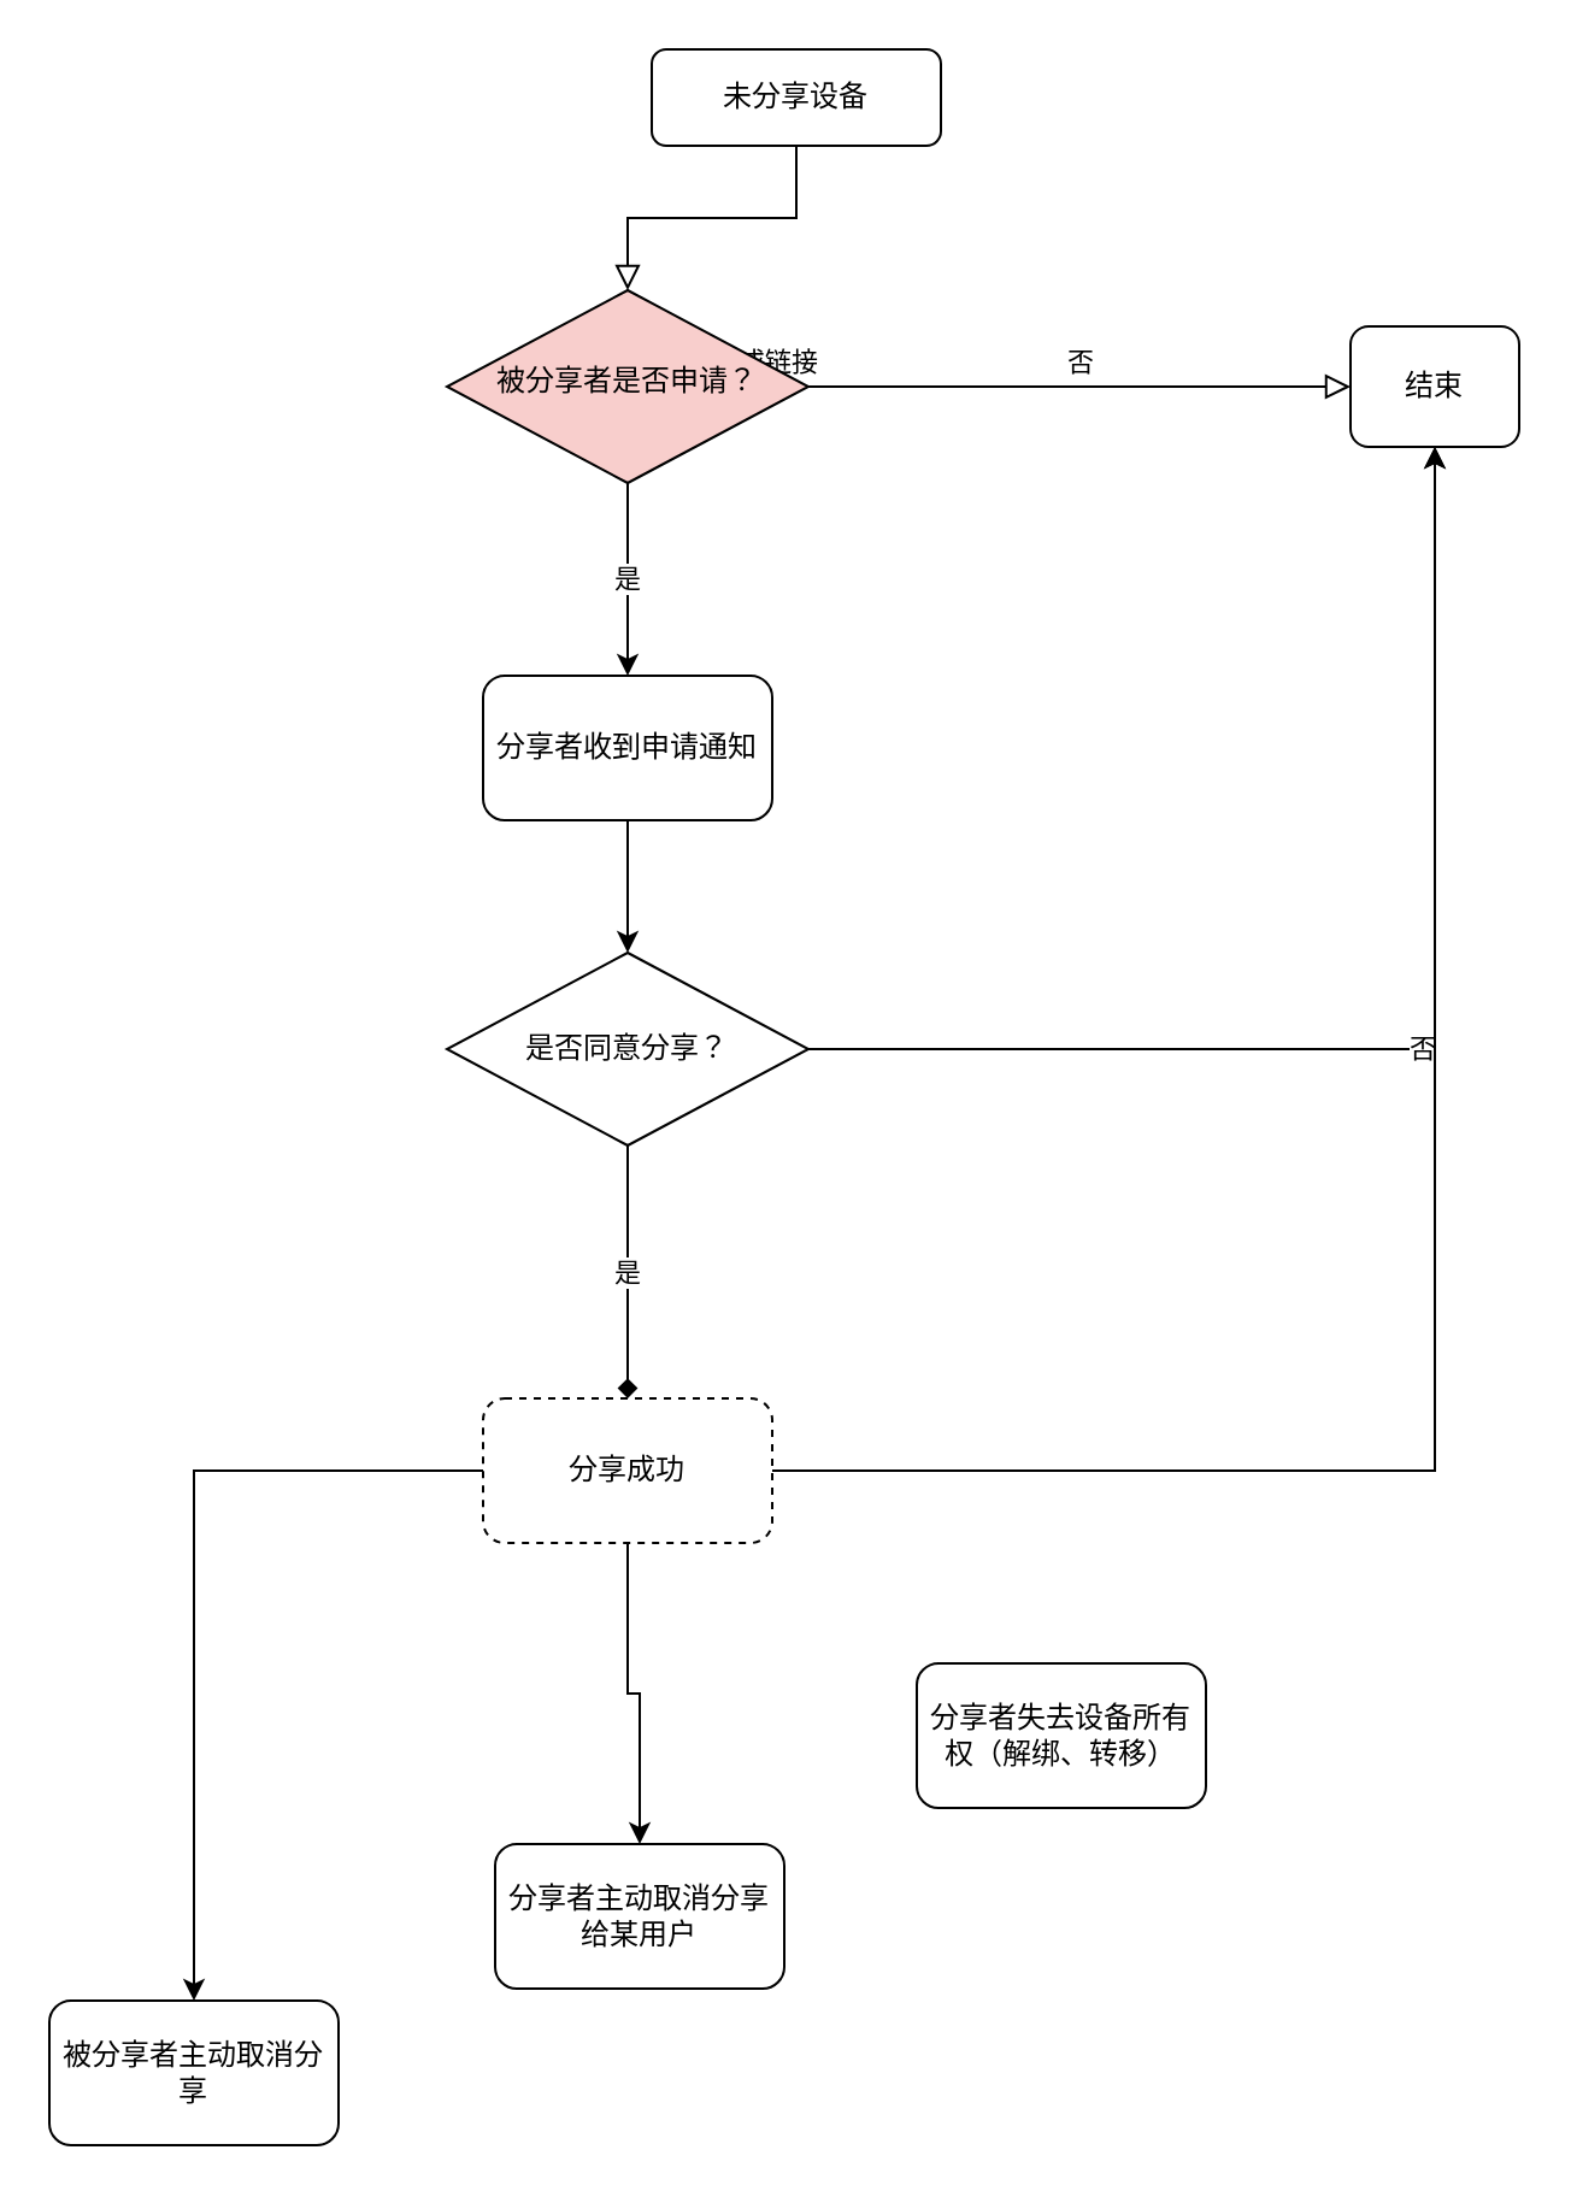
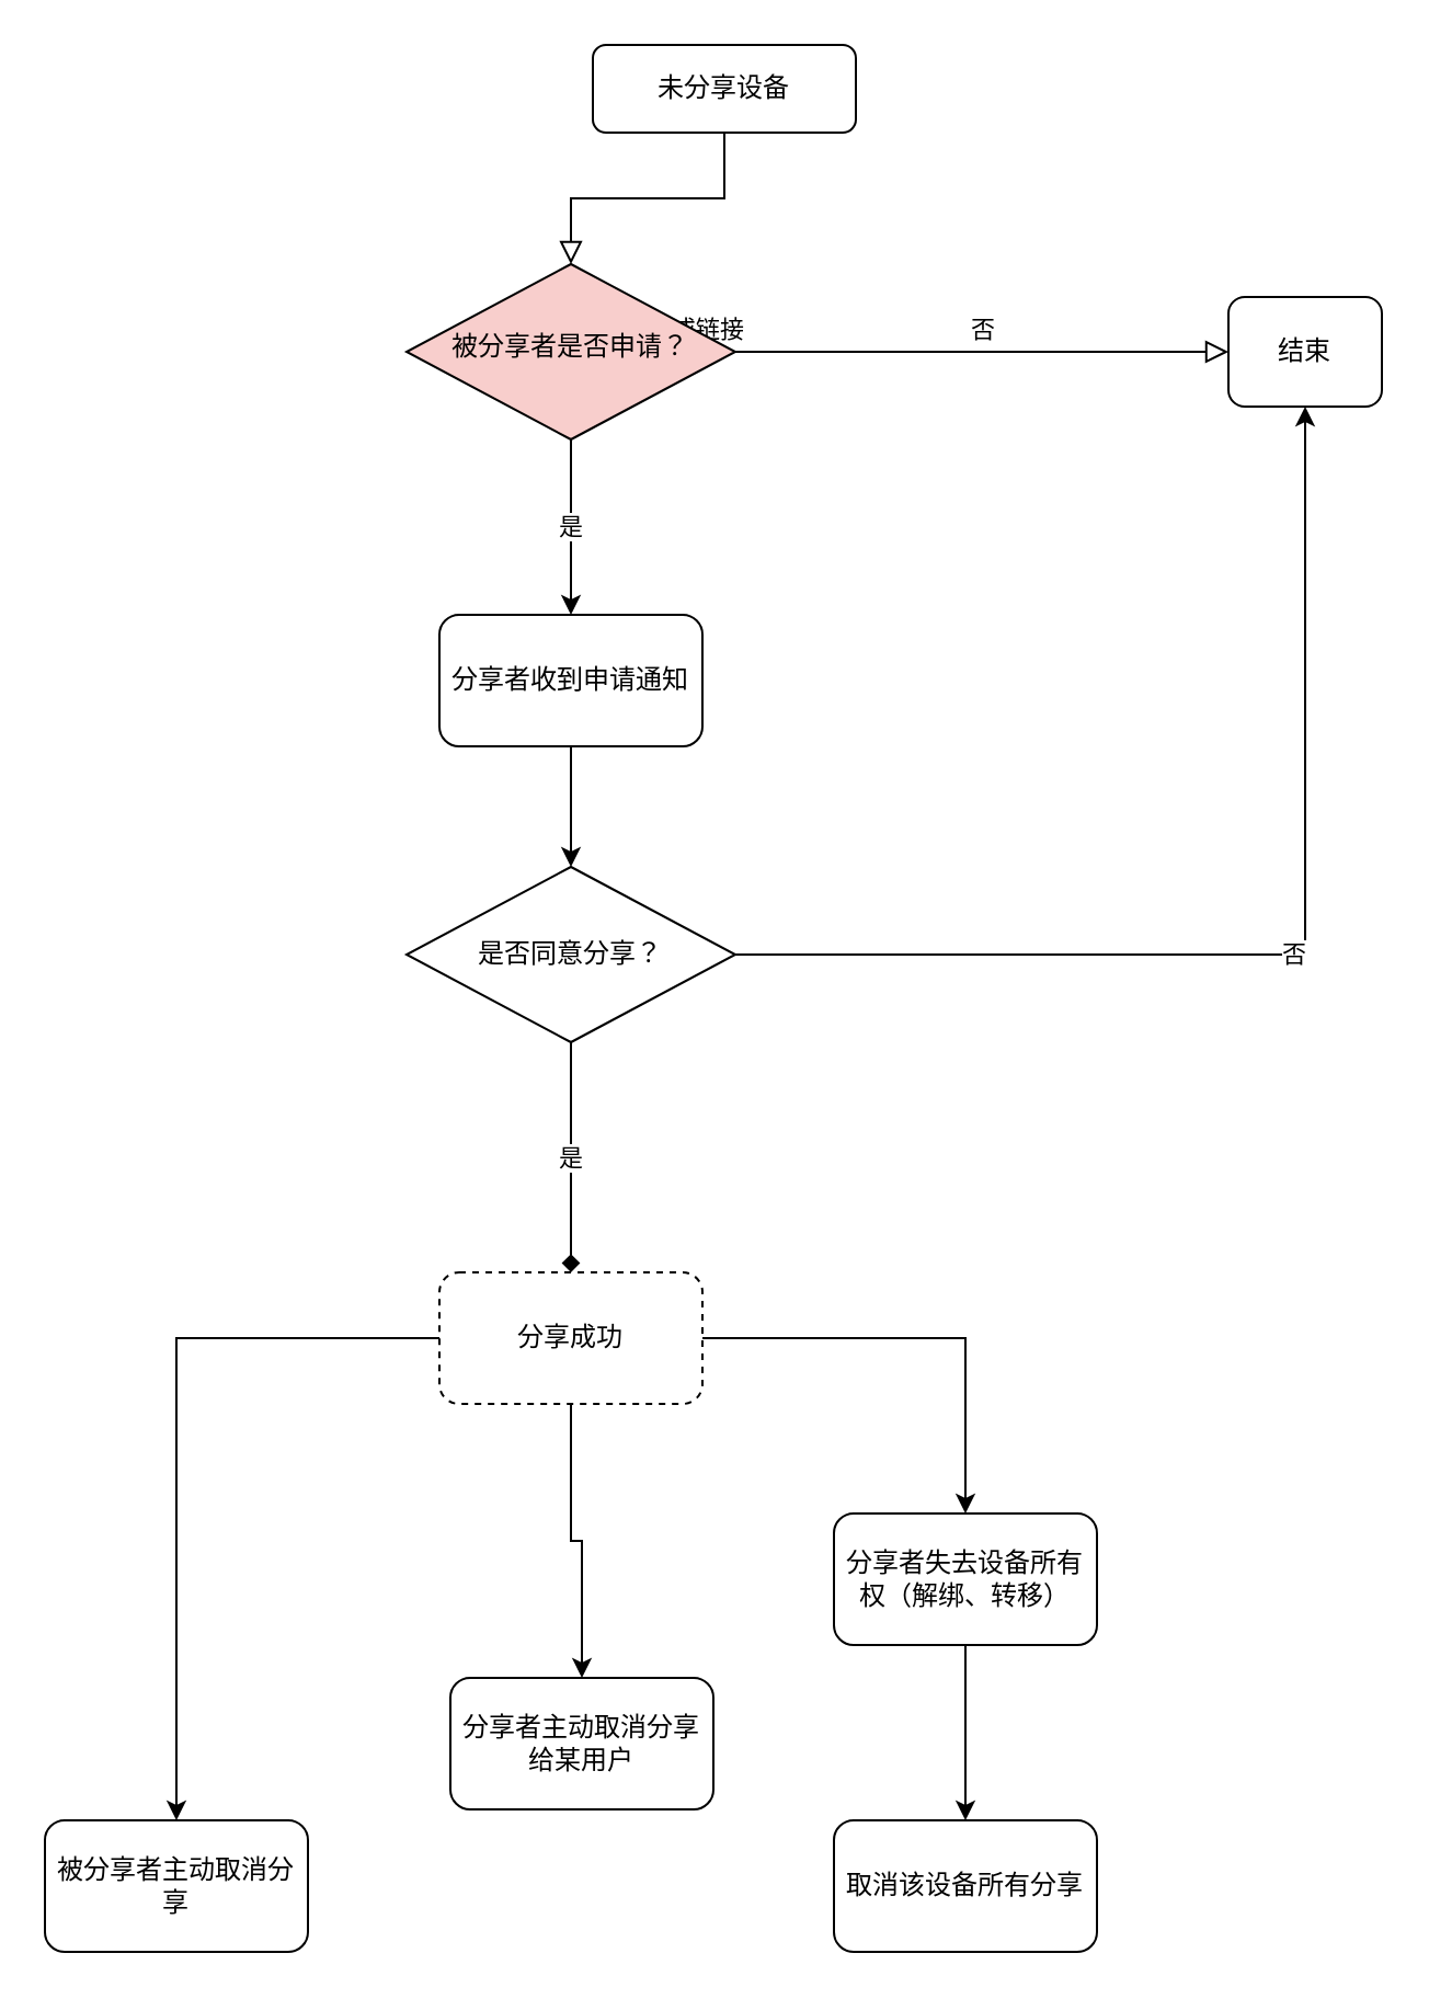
  <mxCell id="0" />
  <mxCell id="1" parent="0" />
  <mxCell id="2" value="生成二维码或链接" style="rounded=0;html=1;jettySize=auto;orthogonalLoop=1;fontSize=11;endArrow=block;endFill=0;endSize=8;strokeWidth=1;shadow=0;labelBackgroundColor=none;edgeStyle=orthogonalEdgeStyle;" parent="1" source="3" target="6" edge="1"><mxGeometry y="60" relative="1" as="geometry"><mxPoint as="offset" /></mxGeometry></mxCell>
  <mxCell id="3" value="未分享设备" style="rounded=1;whiteSpace=wrap;html=1;fontSize=12;glass=0;strokeWidth=1;shadow=0;" parent="1" vertex="1"><mxGeometry x="270" y="20" width="120" height="40" as="geometry" /></mxCell>
  <mxCell id="4" value="否" style="edgeStyle=orthogonalEdgeStyle;rounded=0;html=1;jettySize=auto;orthogonalLoop=1;fontSize=11;endArrow=block;endFill=0;endSize=8;strokeWidth=1;shadow=0;labelBackgroundColor=none;entryX=0;entryY=0.5;entryDx=0;entryDy=0;" parent="1" source="6" target="7" edge="1"><mxGeometry y="10" relative="1" as="geometry"><mxPoint as="offset" /><mxPoint x="360" y="100.029" as="targetPoint" /></mxGeometry></mxCell>
  <mxCell id="5" value="是" style="edgeStyle=orthogonalEdgeStyle;rounded=0;orthogonalLoop=1;jettySize=auto;html=1;entryX=0.5;entryY=0;entryDx=0;entryDy=0;" edge="1" parent="1" source="6" target="9"><mxGeometry relative="1" as="geometry"><mxPoint x="260" y="270" as="targetPoint" /></mxGeometry></mxCell>
  <mxCell id="6" value="被分享者是否申请？" style="rhombus;whiteSpace=wrap;html=1;shadow=0;fontFamily=Helvetica;fontSize=12;align=center;strokeWidth=1;spacing=6;spacingTop=-4;fillColor=#f8cecc;" parent="1" vertex="1"><mxGeometry x="185" y="120" width="150" height="80" as="geometry" /></mxCell>
  <mxCell id="7" value="结束" style="rounded=1;whiteSpace=wrap;html=1;" vertex="1" parent="1"><mxGeometry x="560" y="135" width="70" height="50" as="geometry" /></mxCell>
  <mxCell id="8" style="edgeStyle=orthogonalEdgeStyle;rounded=0;orthogonalLoop=1;jettySize=auto;html=1;entryX=0.5;entryY=0;entryDx=0;entryDy=0;" edge="1" parent="1" source="9" target="12"><mxGeometry relative="1" as="geometry" /></mxCell>
  <mxCell id="9" value="分享者收到申请通知" style="rounded=1;whiteSpace=wrap;html=1;" vertex="1" parent="1"><mxGeometry x="200" y="280" width="120" height="60" as="geometry" /></mxCell>
  <mxCell id="10" value="否" style="edgeStyle=orthogonalEdgeStyle;rounded=0;orthogonalLoop=1;jettySize=auto;html=1;" edge="1" parent="1" source="12" target="7"><mxGeometry relative="1" as="geometry" /></mxCell>
  <mxCell id="11" value="是" style="edgeStyle=orthogonalEdgeStyle;rounded=0;orthogonalLoop=1;jettySize=auto;html=1;entryX=0.5;entryY=0;entryDx=0;entryDy=0;endArrow=diamond;" edge="1" parent="1" source="12" target="16"><mxGeometry relative="1" as="geometry" /></mxCell>
  <mxCell id="12" value="是否同意分享？" style="rhombus;whiteSpace=wrap;html=1;" vertex="1" parent="1"><mxGeometry x="185" y="395" width="150" height="80" as="geometry" /></mxCell>
- <mxCell id="13" style="edgeStyle=orthogonalEdgeStyle;rounded=0;orthogonalLoop=1;jettySize=auto;html=1;" edge="1" parent="1" source="16" target="7"><mxGeometry relative="1" as="geometry" /></mxCell>
+ <mxCell id="13" style="edgeStyle=orthogonalEdgeStyle;rounded=0;orthogonalLoop=1;jettySize=auto;html=1;entryX=0.5;entryY=0;entryDx=0;entryDy=0;" edge="1" parent="1" source="16" target="18"><mxGeometry relative="1" as="geometry" /></mxCell>
  <mxCell id="14" style="edgeStyle=orthogonalEdgeStyle;rounded=0;orthogonalLoop=1;jettySize=auto;html=1;" edge="1" parent="1" source="16" target="20"><mxGeometry relative="1" as="geometry" /></mxCell>
  <mxCell id="15" style="edgeStyle=orthogonalEdgeStyle;rounded=0;orthogonalLoop=1;jettySize=auto;html=1;" edge="1" parent="1" source="16" target="21"><mxGeometry relative="1" as="geometry" /></mxCell>
  <mxCell id="16" value="分享成功" style="rounded=1;whiteSpace=wrap;html=1;dashed=1;" vertex="1" parent="1"><mxGeometry x="200" y="580" width="120" height="60" as="geometry" /></mxCell>
+ <mxCell id="17" style="edgeStyle=orthogonalEdgeStyle;rounded=0;orthogonalLoop=1;jettySize=auto;html=1;" edge="1" parent="1" source="18" target="19"><mxGeometry relative="1" as="geometry" /></mxCell>
  <mxCell id="18" value="分享者失去设备所有权（解绑、转移）" style="rounded=1;whiteSpace=wrap;html=1;" vertex="1" parent="1"><mxGeometry x="380" y="690" width="120" height="60" as="geometry" /></mxCell>
+ <mxCell id="19" value="取消该设备所有分享" style="rounded=1;whiteSpace=wrap;html=1;" vertex="1" parent="1"><mxGeometry x="380" y="830" width="120" height="60" as="geometry" /></mxCell>
  <mxCell id="20" value="分享者主动取消分享给某用户" style="rounded=1;whiteSpace=wrap;html=1;" vertex="1" parent="1"><mxGeometry x="205" y="765" width="120" height="60" as="geometry" /></mxCell>
  <mxCell id="21" value="被分享者主动取消分享" style="rounded=1;whiteSpace=wrap;html=1;" vertex="1" parent="1"><mxGeometry x="20" y="830" width="120" height="60" as="geometry" /></mxCell>
